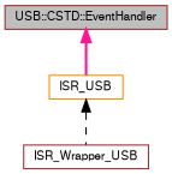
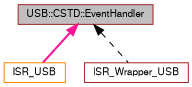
  digraph {
    rankdir=TB
    node [color=brown fontname=FreeSans fontsize=10 shape=record]
    edge [dir=back fontname=FreeSans fontsize=10 labelfontname=FreeSans labelfontsize=10]
    n1 [fillcolor=grey75 fontcolor=black height=0.2 label="USB::CSTD::EventHandler" style=filled width=0.4]
    n2 [color=darkorange height=0.2 label=ISR_USB width=0.4]
    n3 [height=0.2 label=ISR_Wrapper_USB width=0.4]
    n1 -> n2 [color=deeppink style=bold]
-   n2 -> n3 [color=black style=dashed]
+   n1 -> n3 [color=black style=dashed]
  }
